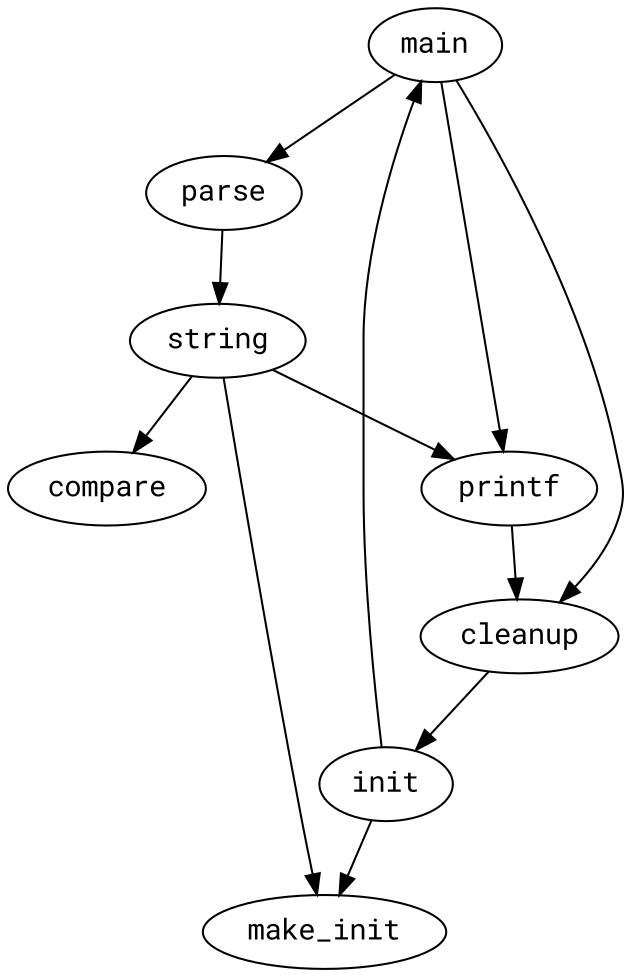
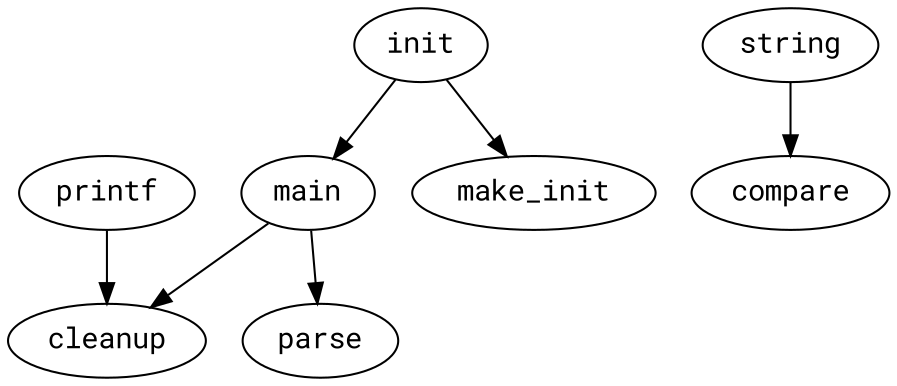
  digraph {
    fontname="Roboto Mono"
    node [fontname="Roboto Mono"]
    edge [fontname="Roboto Mono"]
    main
    parse
    cleanup
    printf
    n5 [label=string]
    init
    n7 [label=make_init]
    compare
    main -> parse
    main -> cleanup
-   main -> printf
-   parse -> n5
-   cleanup -> init
    printf -> cleanup
-   n5 -> printf
-   n5 -> n7
    n5 -> compare
    init -> main
    init -> n7
  }
